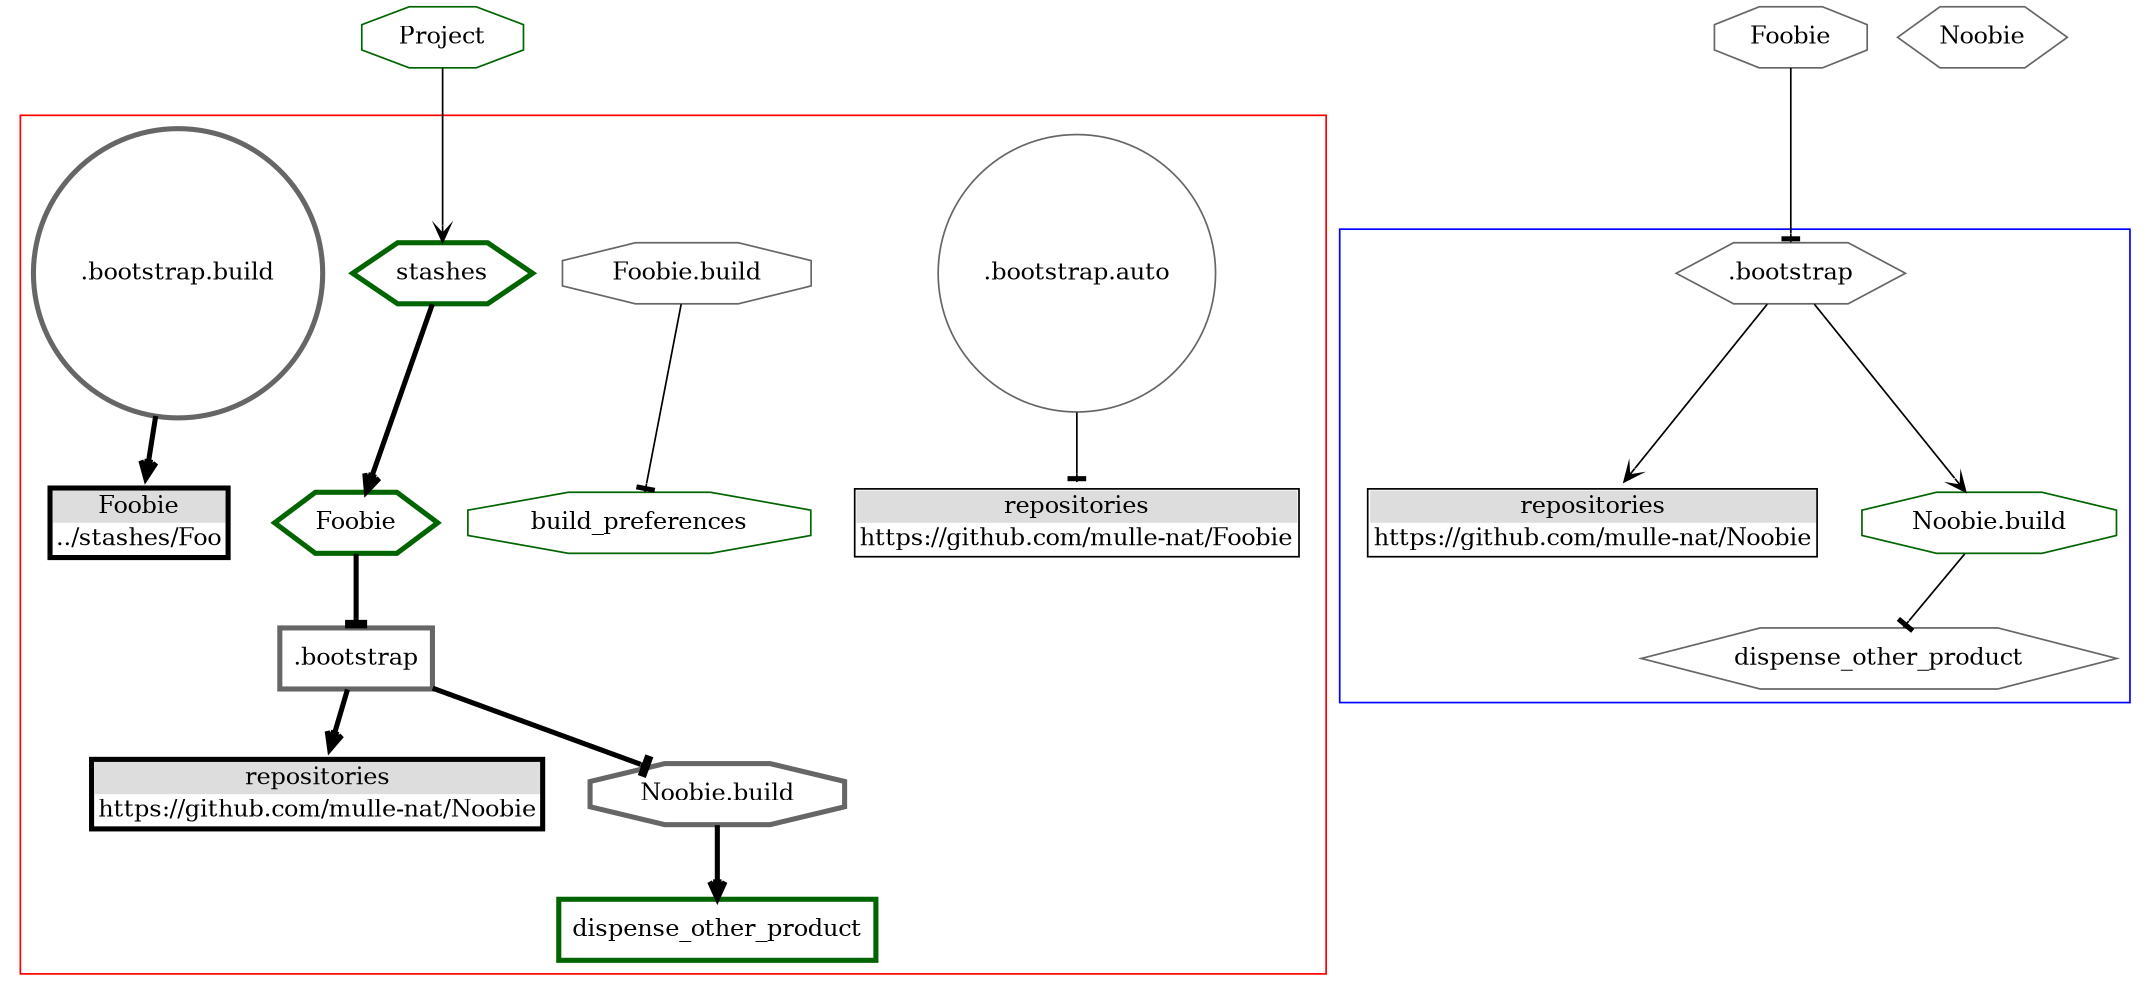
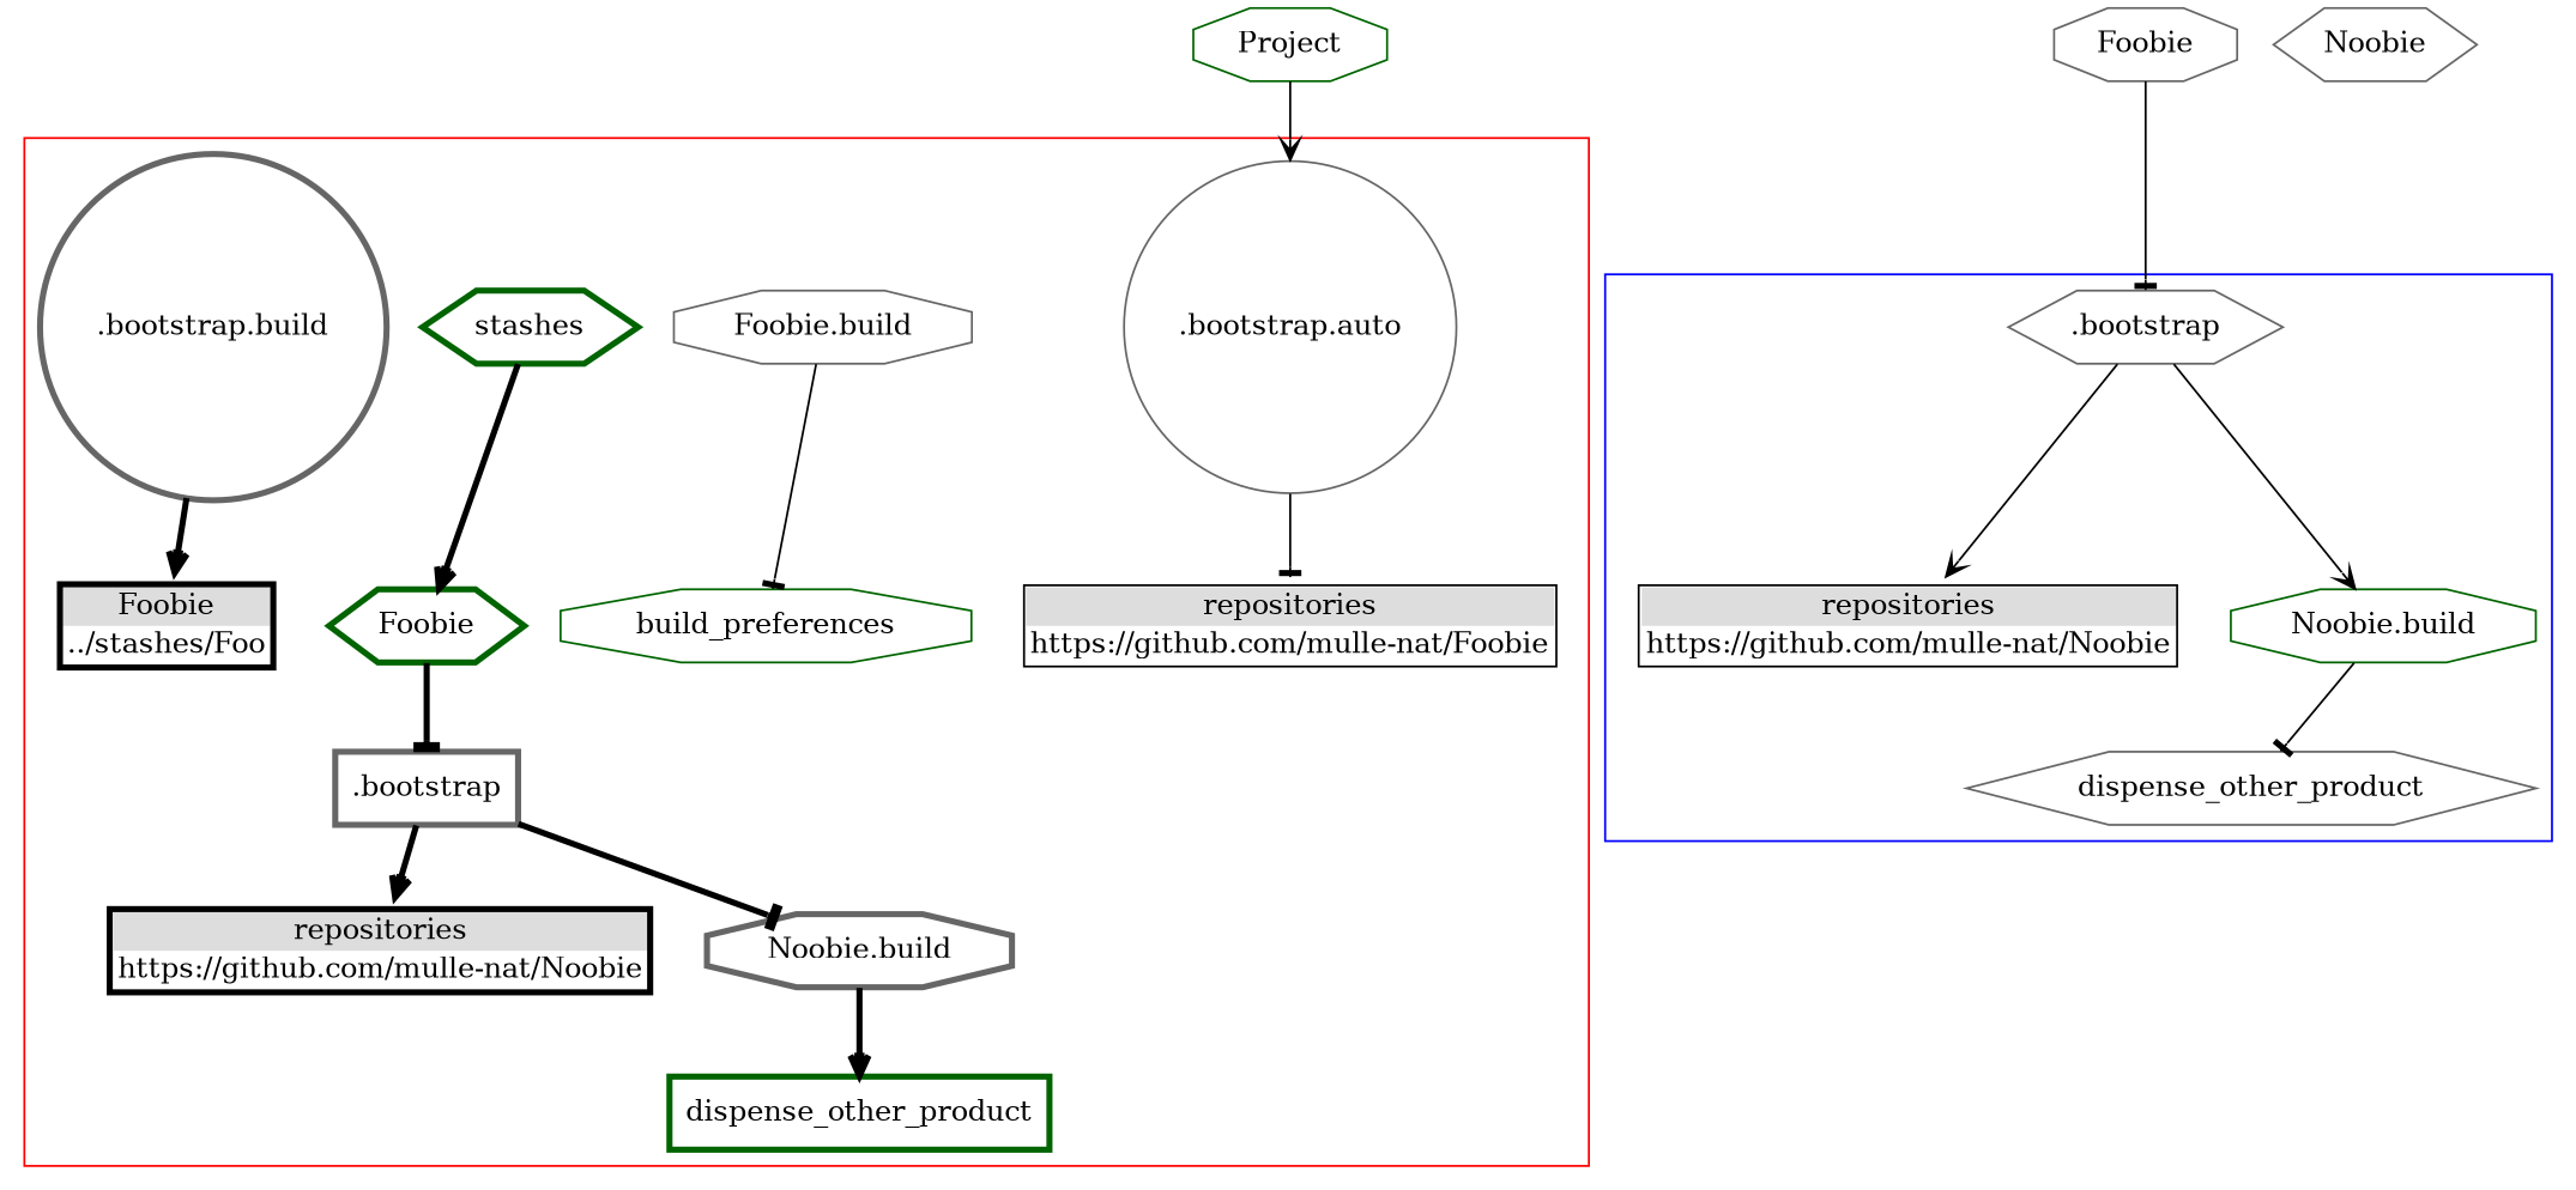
  digraph {
    compound=true
    node [color=gray40 shape=octagon]
    edge [arrowhead=vee]
    n1 [label=".bootstrap.auto" shape=circle]
    n2 [label=< <TABLE BORDER="1" CELLBORDER="0" CELLSPACING="0"> <TR><TD bgcolor="#DDDDDD">repositories</TD></TR> <TR><TD PORT="f0">https://github.com/mulle-nat/Foobie</TD></TR> </TABLE>> shape=none color=""]
    n3 [label="Foobie.build"]
    stashes [color=darkgreen penwidth=3 shape=hexagon]
    n5 [color=darkgreen label=Foobie penwidth=3 shape=hexagon]
    n6 [label=".bootstrap" penwidth=3 shape=box]
    n7 [color=darkgreen label=build_preferences]
    n8 [label=".bootstrap.build" penwidth=3 shape=circle]
    n9 [label=< <TABLE BORDER="3" CELLBORDER="0" CELLSPACING="0"> <TR><TD bgcolor="#DDDDDD">Foobie</TD></TR> <TR><TD PORT="f1">../stashes/Foo</TD></TR> </TABLE>> shape=none color=""]
    n10 [label=< <TABLE BORDER="3" CELLBORDER="0" CELLSPACING="0"> <TR><TD bgcolor="#DDDDDD">repositories</TD></TR> <TR><TD PORT="f0">https://github.com/mulle-nat/Noobie</TD></TR> </TABLE>> shape=none color=""]
    n11 [label="Noobie.build" penwidth=3]
    n12 [color=darkgreen label=dispense_other_product penwidth=3 shape=box]
    n13 [label=".bootstrap" shape=hexagon]
    n14 [label=< <TABLE BORDER="1" CELLBORDER="0" CELLSPACING="0"> <TR><TD bgcolor="#DDDDDD">repositories</TD></TR> <TR><TD PORT="f11">https://github.com/mulle-nat/Noobie</TD></TR> </TABLE>> shape=none color=""]
    n15 [color=darkgreen label="Noobie.build"]
    n16 [label=dispense_other_product shape=hexagon]
    n17 [color=darkgreen label=Project]
    n18 [label=Foobie]
    n19 [label=Noobie shape=hexagon]
    subgraph cluster_1 {
      color=red
      n1
      n2
      n3
      stashes
      n5
      n6
      n7
      n8
      n9
      n10
      n11
      n12
    }
    subgraph cluster_2 {
      color=blue
      n13
      n14
      n15
      n16
    }
    n1 -> n2 [arrowhead=tee]
    n3 -> n7 [arrowhead=tee]
    stashes -> n5 [penwidth=3]
    n5 -> n6 [arrowhead=tee penwidth=3]
    n6 -> n10 [penwidth=3]
    n6 -> n11 [arrowhead=tee penwidth=3]
    n8 -> n9 [penwidth=3]
    n11 -> n12 [penwidth=3]
    n13 -> n14
    n13 -> n15
    n15 -> n16 [arrowhead=tee]
-   n17 -> stashes
+   n17 -> n1
    n18 -> n13 [arrowhead=tee]
  }
